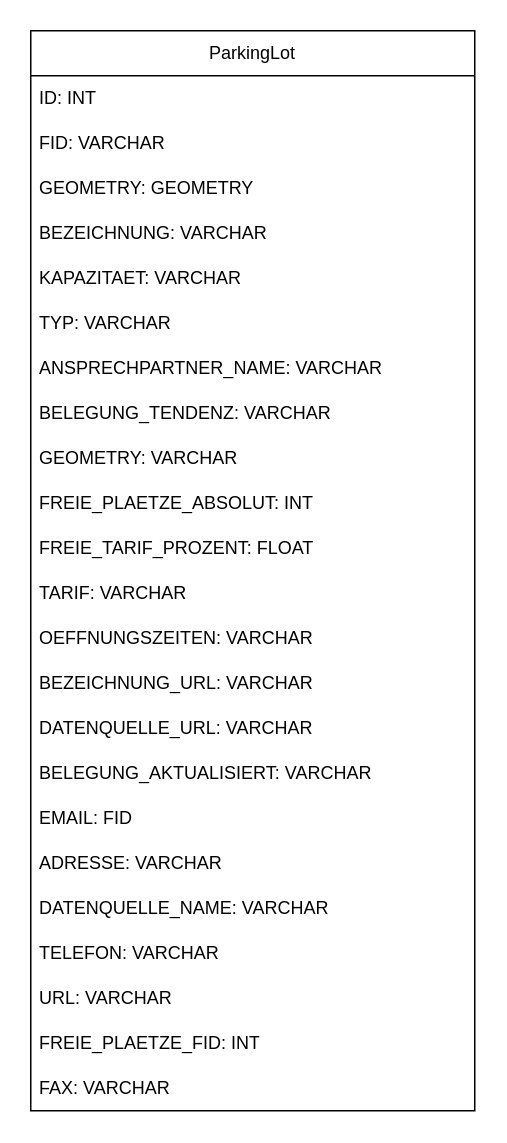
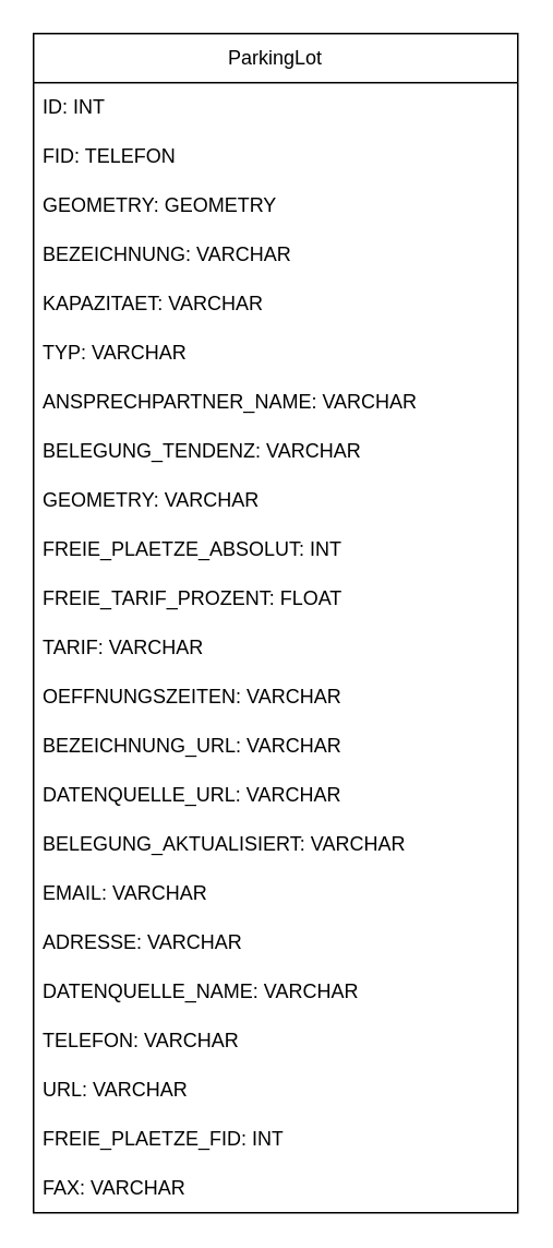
  <mxCell id="0" />
  <mxCell id="1" parent="0" />
  <mxCell id="2" value="ParkingLot" style="swimlane;fontStyle=0;childLayout=stackLayout;horizontal=1;startSize=30;horizontalStack=0;resizeParent=1;resizeParentMax=0;resizeLast=0;collapsible=1;marginBottom=0;whiteSpace=wrap;html=1;" parent="1" vertex="1"><mxGeometry x="20" y="20" width="296" height="720" as="geometry" /></mxCell>
  <mxCell id="3" value="ID: INT" style="text;strokeColor=none;fillColor=none;align=left;verticalAlign=middle;spacingLeft=4;spacingRight=4;overflow=hidden;points=[[0,0.5],[1,0.5]];portConstraint=eastwest;rotatable=0;whiteSpace=wrap;html=1;" parent="2" vertex="1"><mxGeometry y="30" width="296" height="30" as="geometry" /></mxCell>
- <mxCell id="4" value="FID: VARCHAR" style="text;strokeColor=none;fillColor=none;align=left;verticalAlign=middle;spacingLeft=4;spacingRight=4;overflow=hidden;points=[[0,0.5],[1,0.5]];portConstraint=eastwest;rotatable=0;whiteSpace=wrap;html=1;" parent="2" vertex="1"><mxGeometry y="60" width="296" height="30" as="geometry" /></mxCell>
+ <mxCell id="4" value="FID: TELEFON" style="text;strokeColor=none;fillColor=none;align=left;verticalAlign=middle;spacingLeft=4;spacingRight=4;overflow=hidden;points=[[0,0.5],[1,0.5]];portConstraint=eastwest;rotatable=0;whiteSpace=wrap;html=1;" parent="2" vertex="1"><mxGeometry y="60" width="296" height="30" as="geometry" /></mxCell>
  <mxCell id="5" value="GEOMETRY: GEOMETRY" style="text;strokeColor=none;fillColor=none;align=left;verticalAlign=middle;spacingLeft=4;spacingRight=4;overflow=hidden;points=[[0,0.5],[1,0.5]];portConstraint=eastwest;rotatable=0;whiteSpace=wrap;html=1;" parent="2" vertex="1"><mxGeometry y="90" width="296" height="30" as="geometry" /></mxCell>
  <mxCell id="6" value="BEZEICHNUNG: VARCHAR" style="text;strokeColor=none;fillColor=none;align=left;verticalAlign=middle;spacingLeft=4;spacingRight=4;overflow=hidden;points=[[0,0.5],[1,0.5]];portConstraint=eastwest;rotatable=0;whiteSpace=wrap;html=1;" parent="2" vertex="1"><mxGeometry y="120" width="296" height="30" as="geometry" /></mxCell>
  <mxCell id="7" value="KAPAZITAET: VARCHAR" style="text;strokeColor=none;fillColor=none;align=left;verticalAlign=middle;spacingLeft=4;spacingRight=4;overflow=hidden;points=[[0,0.5],[1,0.5]];portConstraint=eastwest;rotatable=0;whiteSpace=wrap;html=1;" parent="2" vertex="1"><mxGeometry y="150" width="296" height="30" as="geometry" /></mxCell>
  <mxCell id="8" value="TYP: VARCHAR" style="text;strokeColor=none;fillColor=none;align=left;verticalAlign=middle;spacingLeft=4;spacingRight=4;overflow=hidden;points=[[0,0.5],[1,0.5]];portConstraint=eastwest;rotatable=0;whiteSpace=wrap;html=1;" parent="2" vertex="1"><mxGeometry y="180" width="296" height="30" as="geometry" /></mxCell>
  <mxCell id="9" value="ANSPRECHPARTNER_NAME: VARCHAR" style="text;strokeColor=none;fillColor=none;align=left;verticalAlign=middle;spacingLeft=4;spacingRight=4;overflow=hidden;points=[[0,0.5],[1,0.5]];portConstraint=eastwest;rotatable=0;whiteSpace=wrap;html=1;" parent="2" vertex="1"><mxGeometry y="210" width="296" height="30" as="geometry" /></mxCell>
  <mxCell id="10" value="BELEGUNG_TENDENZ: VARCHAR" style="text;strokeColor=none;fillColor=none;align=left;verticalAlign=middle;spacingLeft=4;spacingRight=4;overflow=hidden;points=[[0,0.5],[1,0.5]];portConstraint=eastwest;rotatable=0;whiteSpace=wrap;html=1;" parent="2" vertex="1"><mxGeometry y="240" width="296" height="30" as="geometry" /></mxCell>
  <mxCell id="11" value="GEOMETRY: VARCHAR" style="text;strokeColor=none;fillColor=none;align=left;verticalAlign=middle;spacingLeft=4;spacingRight=4;overflow=hidden;points=[[0,0.5],[1,0.5]];portConstraint=eastwest;rotatable=0;whiteSpace=wrap;html=1;" parent="2" vertex="1"><mxGeometry y="270" width="296" height="30" as="geometry" /></mxCell>
  <mxCell id="12" value="FREIE_PLAETZE_ABSOLUT: INT" style="text;strokeColor=none;fillColor=none;align=left;verticalAlign=middle;spacingLeft=4;spacingRight=4;overflow=hidden;points=[[0,0.5],[1,0.5]];portConstraint=eastwest;rotatable=0;whiteSpace=wrap;html=1;" parent="2" vertex="1"><mxGeometry y="300" width="296" height="30" as="geometry" /></mxCell>
  <mxCell id="13" value="FREIE_TARIF_PROZENT: FLOAT" style="text;strokeColor=none;fillColor=none;align=left;verticalAlign=middle;spacingLeft=4;spacingRight=4;overflow=hidden;points=[[0,0.5],[1,0.5]];portConstraint=eastwest;rotatable=0;whiteSpace=wrap;html=1;" parent="2" vertex="1"><mxGeometry y="330" width="296" height="30" as="geometry" /></mxCell>
  <mxCell id="14" value="TARIF: VARCHAR" style="text;strokeColor=none;fillColor=none;align=left;verticalAlign=middle;spacingLeft=4;spacingRight=4;overflow=hidden;points=[[0,0.5],[1,0.5]];portConstraint=eastwest;rotatable=0;whiteSpace=wrap;html=1;" parent="2" vertex="1"><mxGeometry y="360" width="296" height="30" as="geometry" /></mxCell>
  <mxCell id="15" value="OEFFNUNGSZEITEN: VARCHAR" style="text;strokeColor=none;fillColor=none;align=left;verticalAlign=middle;spacingLeft=4;spacingRight=4;overflow=hidden;points=[[0,0.5],[1,0.5]];portConstraint=eastwest;rotatable=0;whiteSpace=wrap;html=1;" parent="2" vertex="1"><mxGeometry y="390" width="296" height="30" as="geometry" /></mxCell>
  <mxCell id="16" value="BEZEICHNUNG_URL: VARCHAR" style="text;strokeColor=none;fillColor=none;align=left;verticalAlign=middle;spacingLeft=4;spacingRight=4;overflow=hidden;points=[[0,0.5],[1,0.5]];portConstraint=eastwest;rotatable=0;whiteSpace=wrap;html=1;" parent="2" vertex="1"><mxGeometry y="420" width="296" height="30" as="geometry" /></mxCell>
  <mxCell id="17" value="DATENQUELLE_URL: VARCHAR" style="text;strokeColor=none;fillColor=none;align=left;verticalAlign=middle;spacingLeft=4;spacingRight=4;overflow=hidden;points=[[0,0.5],[1,0.5]];portConstraint=eastwest;rotatable=0;whiteSpace=wrap;html=1;" parent="2" vertex="1"><mxGeometry y="450" width="296" height="30" as="geometry" /></mxCell>
  <mxCell id="18" value="BELEGUNG_AKTUALISIERT: VARCHAR" style="text;strokeColor=none;fillColor=none;align=left;verticalAlign=middle;spacingLeft=4;spacingRight=4;overflow=hidden;points=[[0,0.5],[1,0.5]];portConstraint=eastwest;rotatable=0;whiteSpace=wrap;html=1;" parent="2" vertex="1"><mxGeometry y="480" width="296" height="30" as="geometry" /></mxCell>
- <mxCell id="19" value="EMAIL: FID" style="text;strokeColor=none;fillColor=none;align=left;verticalAlign=middle;spacingLeft=4;spacingRight=4;overflow=hidden;points=[[0,0.5],[1,0.5]];portConstraint=eastwest;rotatable=0;whiteSpace=wrap;html=1;" parent="2" vertex="1"><mxGeometry y="510" width="296" height="30" as="geometry" /></mxCell>
+ <mxCell id="19" value="EMAIL: VARCHAR" style="text;strokeColor=none;fillColor=none;align=left;verticalAlign=middle;spacingLeft=4;spacingRight=4;overflow=hidden;points=[[0,0.5],[1,0.5]];portConstraint=eastwest;rotatable=0;whiteSpace=wrap;html=1;" parent="2" vertex="1"><mxGeometry y="510" width="296" height="30" as="geometry" /></mxCell>
  <mxCell id="20" value="ADRESSE: VARCHAR" style="text;strokeColor=none;fillColor=none;align=left;verticalAlign=middle;spacingLeft=4;spacingRight=4;overflow=hidden;points=[[0,0.5],[1,0.5]];portConstraint=eastwest;rotatable=0;whiteSpace=wrap;html=1;" parent="2" vertex="1"><mxGeometry y="540" width="296" height="30" as="geometry" /></mxCell>
  <mxCell id="21" value="DATENQUELLE_NAME: VARCHAR" style="text;strokeColor=none;fillColor=none;align=left;verticalAlign=middle;spacingLeft=4;spacingRight=4;overflow=hidden;points=[[0,0.5],[1,0.5]];portConstraint=eastwest;rotatable=0;whiteSpace=wrap;html=1;" parent="2" vertex="1"><mxGeometry y="570" width="296" height="30" as="geometry" /></mxCell>
  <mxCell id="22" value="TELEFON: VARCHAR" style="text;strokeColor=none;fillColor=none;align=left;verticalAlign=middle;spacingLeft=4;spacingRight=4;overflow=hidden;points=[[0,0.5],[1,0.5]];portConstraint=eastwest;rotatable=0;whiteSpace=wrap;html=1;" parent="2" vertex="1"><mxGeometry y="600" width="296" height="30" as="geometry" /></mxCell>
  <mxCell id="23" value="URL: VARCHAR" style="text;strokeColor=none;fillColor=none;align=left;verticalAlign=middle;spacingLeft=4;spacingRight=4;overflow=hidden;points=[[0,0.5],[1,0.5]];portConstraint=eastwest;rotatable=0;whiteSpace=wrap;html=1;" parent="2" vertex="1"><mxGeometry y="630" width="296" height="30" as="geometry" /></mxCell>
  <mxCell id="24" value="FREIE_PLAETZE_FID: INT" style="text;strokeColor=none;fillColor=none;align=left;verticalAlign=middle;spacingLeft=4;spacingRight=4;overflow=hidden;points=[[0,0.5],[1,0.5]];portConstraint=eastwest;rotatable=0;whiteSpace=wrap;html=1;" parent="2" vertex="1"><mxGeometry y="660" width="296" height="30" as="geometry" /></mxCell>
  <mxCell id="25" value="FAX: VARCHAR" style="text;strokeColor=none;fillColor=none;align=left;verticalAlign=middle;spacingLeft=4;spacingRight=4;overflow=hidden;points=[[0,0.5],[1,0.5]];portConstraint=eastwest;rotatable=0;whiteSpace=wrap;html=1;" parent="2" vertex="1"><mxGeometry y="690" width="296" height="30" as="geometry" /></mxCell>
